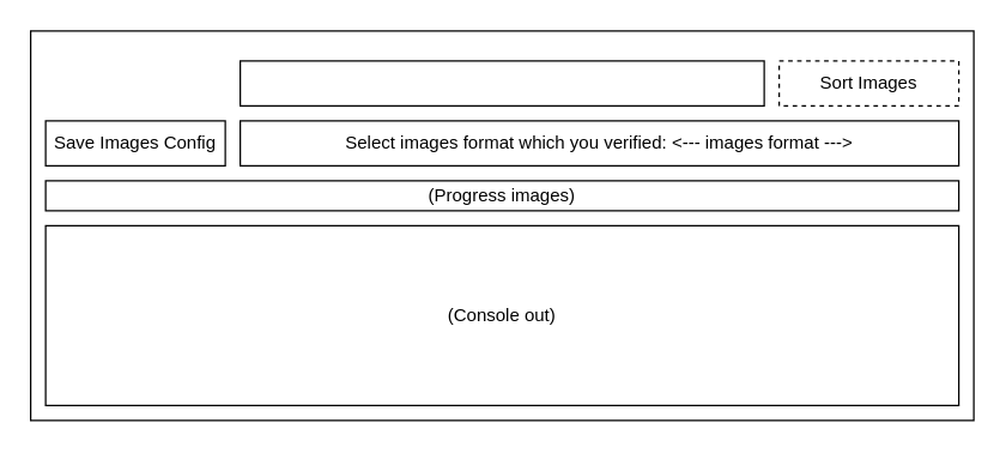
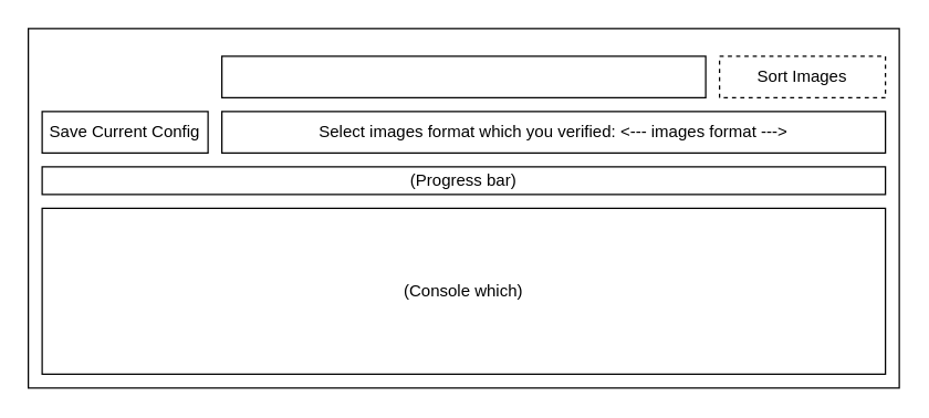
  <mxCell id="0" />
  <mxCell id="1" parent="0" />
  <mxCell id="2" value="" style="rounded=0;whiteSpace=wrap;html=1;" vertex="1" parent="1"><mxGeometry x="20" y="20" width="630" height="260" as="geometry" /></mxCell>
- <mxCell id="3" value="(Progress images)" style="rounded=0;whiteSpace=wrap;html=1;" vertex="1" parent="1"><mxGeometry x="30" y="120" width="610" height="20" as="geometry" /></mxCell>
- <mxCell id="4" value="Save Images Config" style="rounded=0;whiteSpace=wrap;html=1;" vertex="1" parent="1"><mxGeometry x="30" y="80" width="120" height="30" as="geometry" /></mxCell>
+ <mxCell id="3" value="(Progress bar)" style="rounded=0;whiteSpace=wrap;html=1;" vertex="1" parent="1"><mxGeometry x="30" y="120" width="610" height="20" as="geometry" /></mxCell>
+ <mxCell id="4" value="Save Current Config" style="rounded=0;whiteSpace=wrap;html=1;" vertex="1" parent="1"><mxGeometry x="30" y="80" width="120" height="30" as="geometry" /></mxCell>
  <mxCell id="5" value="Sort Images" style="rounded=0;whiteSpace=wrap;html=1;dashed=1;" vertex="1" parent="1"><mxGeometry x="520" y="40" width="120" height="30" as="geometry" /></mxCell>
  <mxCell id="6" value="Select images format which you verified: &amp;lt;--- images format ---&amp;gt;" style="rounded=0;whiteSpace=wrap;html=1;" vertex="1" parent="1"><mxGeometry x="160" y="80" width="480" height="30" as="geometry" /></mxCell>
- <mxCell id="7" value="(Console out)" style="rounded=0;whiteSpace=wrap;html=1;" vertex="1" parent="1"><mxGeometry x="30" y="150" width="610" height="120" as="geometry" /></mxCell>
+ <mxCell id="7" value="(Console which)" style="rounded=0;whiteSpace=wrap;html=1;" vertex="1" parent="1"><mxGeometry x="30" y="150" width="610" height="120" as="geometry" /></mxCell>
  <mxCell id="8" value="" style="rounded=0;whiteSpace=wrap;html=1;" vertex="1" parent="1"><mxGeometry x="160" y="40" width="350" height="30" as="geometry" /></mxCell>
